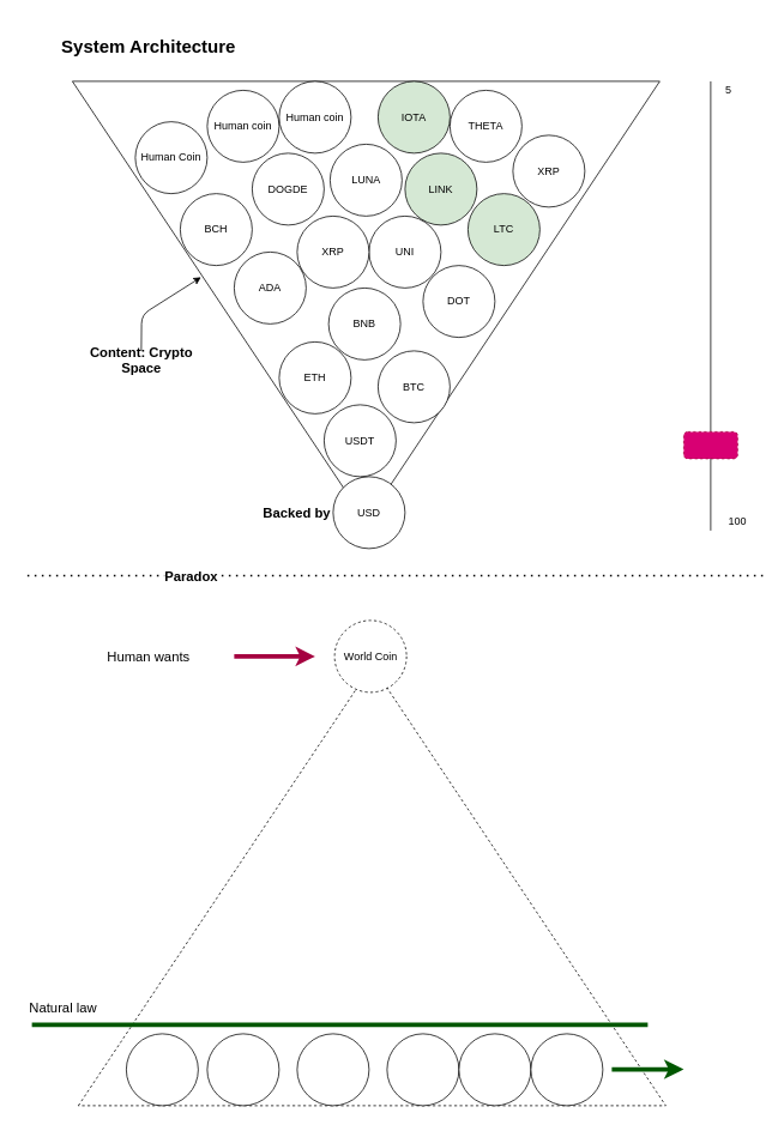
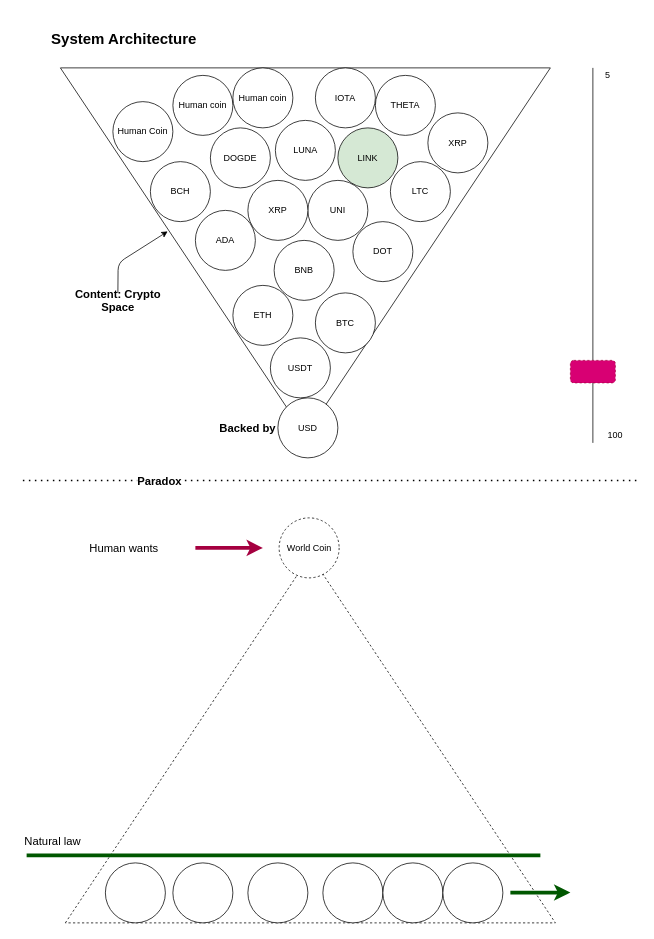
  <mxCell id="0" />
  <mxCell id="1" parent="0" />
  <mxCell id="2" value="" style="triangle;whiteSpace=wrap;html=1;direction=south;" vertex="1" parent="1"><mxGeometry x="80" y="90" width="653.32" height="490" as="geometry" /></mxCell>
  <mxCell id="3" value="USD" style="ellipse;whiteSpace=wrap;html=1;aspect=fixed;" vertex="1" parent="1"><mxGeometry x="370" y="530" width="80" height="80" as="geometry" /></mxCell>
  <mxCell id="4" value="Human Coin" style="ellipse;whiteSpace=wrap;html=1;aspect=fixed;" vertex="1" parent="1"><mxGeometry x="150" y="135" width="80" height="80" as="geometry" /></mxCell>
  <mxCell id="5" value="BTC" style="ellipse;whiteSpace=wrap;html=1;aspect=fixed;" vertex="1" parent="1"><mxGeometry x="420" y="390" width="80" height="80" as="geometry" /></mxCell>
  <mxCell id="6" value="ETH" style="ellipse;whiteSpace=wrap;html=1;aspect=fixed;" vertex="1" parent="1"><mxGeometry x="310" y="380" width="80" height="80" as="geometry" /></mxCell>
  <mxCell id="7" value="XRP" style="ellipse;whiteSpace=wrap;html=1;aspect=fixed;" vertex="1" parent="1"><mxGeometry x="570" y="150" width="80" height="80" as="geometry" /></mxCell>
  <mxCell id="8" value="USDT" style="ellipse;whiteSpace=wrap;html=1;aspect=fixed;" vertex="1" parent="1"><mxGeometry x="360" y="450" width="80" height="80" as="geometry" /></mxCell>
  <mxCell id="9" value="BNB" style="ellipse;whiteSpace=wrap;html=1;aspect=fixed;" vertex="1" parent="1"><mxGeometry x="365" y="320" width="80" height="80" as="geometry" /></mxCell>
  <mxCell id="10" value="UNI" style="ellipse;whiteSpace=wrap;html=1;aspect=fixed;" vertex="1" parent="1"><mxGeometry x="410" y="240" width="80" height="80" as="geometry" /></mxCell>
  <mxCell id="11" value="BCH" style="ellipse;whiteSpace=wrap;html=1;aspect=fixed;" vertex="1" parent="1"><mxGeometry x="200" y="215" width="80" height="80" as="geometry" /></mxCell>
- <mxCell id="12" value="LTC" style="ellipse;whiteSpace=wrap;html=1;aspect=fixed;fillColor=#d5e8d4;" vertex="1" parent="1"><mxGeometry x="520" y="215" width="80" height="80" as="geometry" /></mxCell>
+ <mxCell id="12" value="LTC" style="ellipse;whiteSpace=wrap;html=1;aspect=fixed;" vertex="1" parent="1"><mxGeometry x="520" y="215" width="80" height="80" as="geometry" /></mxCell>
  <mxCell id="13" value="DOT" style="ellipse;whiteSpace=wrap;html=1;aspect=fixed;" vertex="1" parent="1"><mxGeometry x="470" y="295" width="80" height="80" as="geometry" /></mxCell>
  <mxCell id="14" value="ADA" style="ellipse;whiteSpace=wrap;html=1;aspect=fixed;" vertex="1" parent="1"><mxGeometry x="260" y="280" width="80" height="80" as="geometry" /></mxCell>
  <mxCell id="15" value="DOGDE" style="ellipse;whiteSpace=wrap;html=1;aspect=fixed;" vertex="1" parent="1"><mxGeometry x="280" y="170" width="80" height="80" as="geometry" /></mxCell>
  <mxCell id="16" value="LINK" style="ellipse;whiteSpace=wrap;html=1;aspect=fixed;fillColor=#d5e8d4;" vertex="1" parent="1"><mxGeometry x="450" y="170" width="80" height="80" as="geometry" /></mxCell>
  <mxCell id="17" value="THETA" style="ellipse;whiteSpace=wrap;html=1;aspect=fixed;" vertex="1" parent="1"><mxGeometry x="500" y="100" width="80" height="80" as="geometry" /></mxCell>
  <mxCell id="18" value="Human coin" style="ellipse;whiteSpace=wrap;html=1;aspect=fixed;" vertex="1" parent="1"><mxGeometry x="230" y="100" width="80" height="80" as="geometry" /></mxCell>
- <mxCell id="19" value="IOTA" style="ellipse;whiteSpace=wrap;html=1;aspect=fixed;fillColor=#d5e8d4;" vertex="1" parent="1"><mxGeometry x="420" y="90" width="80" height="80" as="geometry" /></mxCell>
+ <mxCell id="19" value="IOTA" style="ellipse;whiteSpace=wrap;html=1;aspect=fixed;" vertex="1" parent="1"><mxGeometry x="420" y="90" width="80" height="80" as="geometry" /></mxCell>
  <mxCell id="20" value="Human coin" style="ellipse;whiteSpace=wrap;html=1;aspect=fixed;" vertex="1" parent="1"><mxGeometry x="310" y="90" width="80" height="80" as="geometry" /></mxCell>
  <mxCell id="21" value="LUNA" style="ellipse;whiteSpace=wrap;html=1;aspect=fixed;" vertex="1" parent="1"><mxGeometry x="366.66" y="160" width="80" height="80" as="geometry" /></mxCell>
  <mxCell id="22" value="XRP" style="ellipse;whiteSpace=wrap;html=1;aspect=fixed;" vertex="1" parent="1"><mxGeometry x="330" y="240" width="80" height="80" as="geometry" /></mxCell>
  <mxCell id="23" value="System Architecture" style="text;html=1;strokeColor=none;fillColor=none;align=center;verticalAlign=middle;whiteSpace=wrap;rounded=0;fontStyle=1;fontSize=20;" vertex="1" parent="1"><mxGeometry x="35" y="20" width="260" height="60" as="geometry" /></mxCell>
  <mxCell id="24" value="" style="endArrow=none;html=1;" edge="1" parent="1" source="43"><mxGeometry width="50" height="50" relative="1" as="geometry"><mxPoint x="790" y="590" as="sourcePoint" /><mxPoint x="790" y="90" as="targetPoint" /></mxGeometry></mxCell>
  <mxCell id="25" value="5" style="text;html=1;strokeColor=none;fillColor=none;align=center;verticalAlign=middle;whiteSpace=wrap;rounded=0;" vertex="1" parent="1"><mxGeometry x="790" y="90" width="40" height="20" as="geometry" /></mxCell>
  <mxCell id="26" value="100" style="text;html=1;strokeColor=none;fillColor=none;align=center;verticalAlign=middle;whiteSpace=wrap;rounded=0;" vertex="1" parent="1"><mxGeometry x="800" y="570" width="40" height="20" as="geometry" /></mxCell>
  <mxCell id="27" value="&lt;b&gt;&lt;font style=&quot;font-size: 15px&quot;&gt;Content: Crypto Space&lt;/font&gt;&lt;/b&gt;" style="text;html=1;strokeColor=none;fillColor=none;align=center;verticalAlign=middle;whiteSpace=wrap;rounded=0;" vertex="1" parent="1"><mxGeometry x="86.68" y="390" width="140" height="20" as="geometry" /></mxCell>
  <mxCell id="28" value="" style="triangle;whiteSpace=wrap;html=1;direction=north;dashed=1;" vertex="1" parent="1"><mxGeometry x="86.68" y="740" width="653.32" height="490" as="geometry" /></mxCell>
  <mxCell id="29" value="World Coin" style="ellipse;whiteSpace=wrap;html=1;aspect=fixed;fontSize=12;dashed=1;" vertex="1" parent="1"><mxGeometry x="371.68" y="690" width="80" height="80" as="geometry" /></mxCell>
  <mxCell id="30" value="" style="endArrow=none;dashed=1;html=1;dashPattern=1 3;strokeWidth=2;fontSize=12;" edge="1" parent="1"><mxGeometry width="50" height="50" relative="1" as="geometry"><mxPoint x="30" y="640" as="sourcePoint" /><mxPoint x="850" y="640" as="targetPoint" /></mxGeometry></mxCell>
  <mxCell id="31" value="Paradox" style="edgeLabel;html=1;align=center;verticalAlign=middle;resizable=0;points=[];fontSize=15;fontStyle=1" vertex="1" connectable="0" parent="30"><mxGeometry x="-0.558" y="1" relative="1" as="geometry"><mxPoint as="offset" /></mxGeometry></mxCell>
  <mxCell id="32" value="" style="endArrow=classic;html=1;fontSize=15;exitX=0.5;exitY=0;exitDx=0;exitDy=0;entryX=0.445;entryY=0.781;entryDx=0;entryDy=0;entryPerimeter=0;" edge="1" parent="1" source="27" target="2"><mxGeometry width="50" height="50" relative="1" as="geometry"><mxPoint x="250" y="450" as="sourcePoint" /><mxPoint x="300" y="400" as="targetPoint" /><Array as="points"><mxPoint x="157" y="350" /></Array></mxGeometry></mxCell>
  <mxCell id="33" value="Backed by" style="text;html=1;strokeColor=none;fillColor=none;align=center;verticalAlign=middle;whiteSpace=wrap;rounded=0;fontSize=15;fontStyle=1" vertex="1" parent="1"><mxGeometry x="280" y="560" width="100" height="20" as="geometry" /></mxCell>
  <mxCell id="34" value="" style="ellipse;whiteSpace=wrap;html=1;aspect=fixed;fontSize=15;" vertex="1" parent="1"><mxGeometry x="140" y="1150" width="80" height="80" as="geometry" /></mxCell>
  <mxCell id="35" value="" style="ellipse;whiteSpace=wrap;html=1;aspect=fixed;fontSize=15;" vertex="1" parent="1"><mxGeometry x="230" y="1150" width="80" height="80" as="geometry" /></mxCell>
  <mxCell id="36" value="" style="ellipse;whiteSpace=wrap;html=1;aspect=fixed;fontSize=15;" vertex="1" parent="1"><mxGeometry x="330" y="1150" width="80" height="80" as="geometry" /></mxCell>
  <mxCell id="37" value="" style="ellipse;whiteSpace=wrap;html=1;aspect=fixed;fontSize=15;" vertex="1" parent="1"><mxGeometry x="430" y="1150" width="80" height="80" as="geometry" /></mxCell>
  <mxCell id="38" value="" style="ellipse;whiteSpace=wrap;html=1;aspect=fixed;fontSize=15;" vertex="1" parent="1"><mxGeometry x="510" y="1150" width="80" height="80" as="geometry" /></mxCell>
  <mxCell id="39" value="" style="ellipse;whiteSpace=wrap;html=1;aspect=fixed;fontSize=15;" vertex="1" parent="1"><mxGeometry x="590" y="1150" width="80" height="80" as="geometry" /></mxCell>
  <mxCell id="40" value="" style="endArrow=none;html=1;strokeWidth=5;fontSize=15;fillColor=#008a00;strokeColor=#005700;" edge="1" parent="1"><mxGeometry width="50" height="50" relative="1" as="geometry"><mxPoint x="35" y="1140" as="sourcePoint" /><mxPoint x="720" y="1140" as="targetPoint" /></mxGeometry></mxCell>
  <mxCell id="41" value="Natural law" style="text;html=1;strokeColor=none;fillColor=none;align=center;verticalAlign=middle;whiteSpace=wrap;rounded=0;dashed=1;fontSize=15;" vertex="1" parent="1"><mxGeometry x="20" y="1110" width="100" height="20" as="geometry" /></mxCell>
  <mxCell id="42" value="" style="endArrow=classic;html=1;strokeWidth=5;fontSize=15;fillColor=#008a00;strokeColor=#005700;" edge="1" parent="1"><mxGeometry width="50" height="50" relative="1" as="geometry"><mxPoint x="680" y="1189.5" as="sourcePoint" /><mxPoint x="760" y="1189.5" as="targetPoint" /><Array as="points"><mxPoint x="720" y="1189.5" /></Array></mxGeometry></mxCell>
  <mxCell id="43" value="" style="rounded=1;whiteSpace=wrap;html=1;dashed=1;fontSize=15;fillColor=#d80073;strokeColor=#A50040;fontColor=#ffffff;" vertex="1" parent="1"><mxGeometry x="760" y="480" width="60" height="30" as="geometry" /></mxCell>
  <mxCell id="44" value="" style="endArrow=none;html=1;" edge="1" parent="1" target="43"><mxGeometry width="50" height="50" relative="1" as="geometry"><mxPoint x="790" y="590" as="sourcePoint" /><mxPoint x="790" y="90" as="targetPoint" /></mxGeometry></mxCell>
  <mxCell id="45" value="" style="endArrow=classic;html=1;strokeWidth=5;fontSize=15;fillColor=#d80073;strokeColor=#A50040;" edge="1" parent="1"><mxGeometry width="50" height="50" relative="1" as="geometry"><mxPoint x="260" y="730" as="sourcePoint" /><mxPoint x="350" y="730" as="targetPoint" /></mxGeometry></mxCell>
  <mxCell id="46" value="Human wants" style="text;html=1;strokeColor=none;fillColor=none;align=center;verticalAlign=middle;whiteSpace=wrap;rounded=0;dashed=1;fontSize=15;" vertex="1" parent="1"><mxGeometry x="80" y="720" width="170" height="20" as="geometry" /></mxCell>
